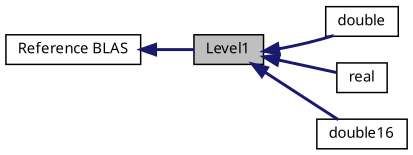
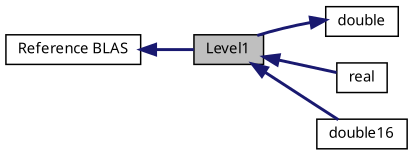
  digraph {
    fontname="Noto Sans"
    rankdir=LR
    node [color=black fillcolor=white fontname="Noto Sans" fontsize=10 shape=record style=filled]
    edge [color=midnightblue dir=back fontname="Noto Sans" fontsize=10 labelfontname=Helvetica labelfontsize=10 shape=plaintext style=bold]
    n1 [height=0.2 label=real width=0.4]
    n2 [height=0.2 label=double width=0.4]
    n3 [fillcolor=grey75 fontcolor=black height=0.2 label=Level1 width=0.4]
    n4 [height=0.2 label=double16 width=0.4]
    n5 [height=0.2 label="Reference BLAS" width=0.4]
    n3 -> n1
-   n3 -> n2
+   n2 -> n3
    n3 -> n4
    n5 -> n3
  }
